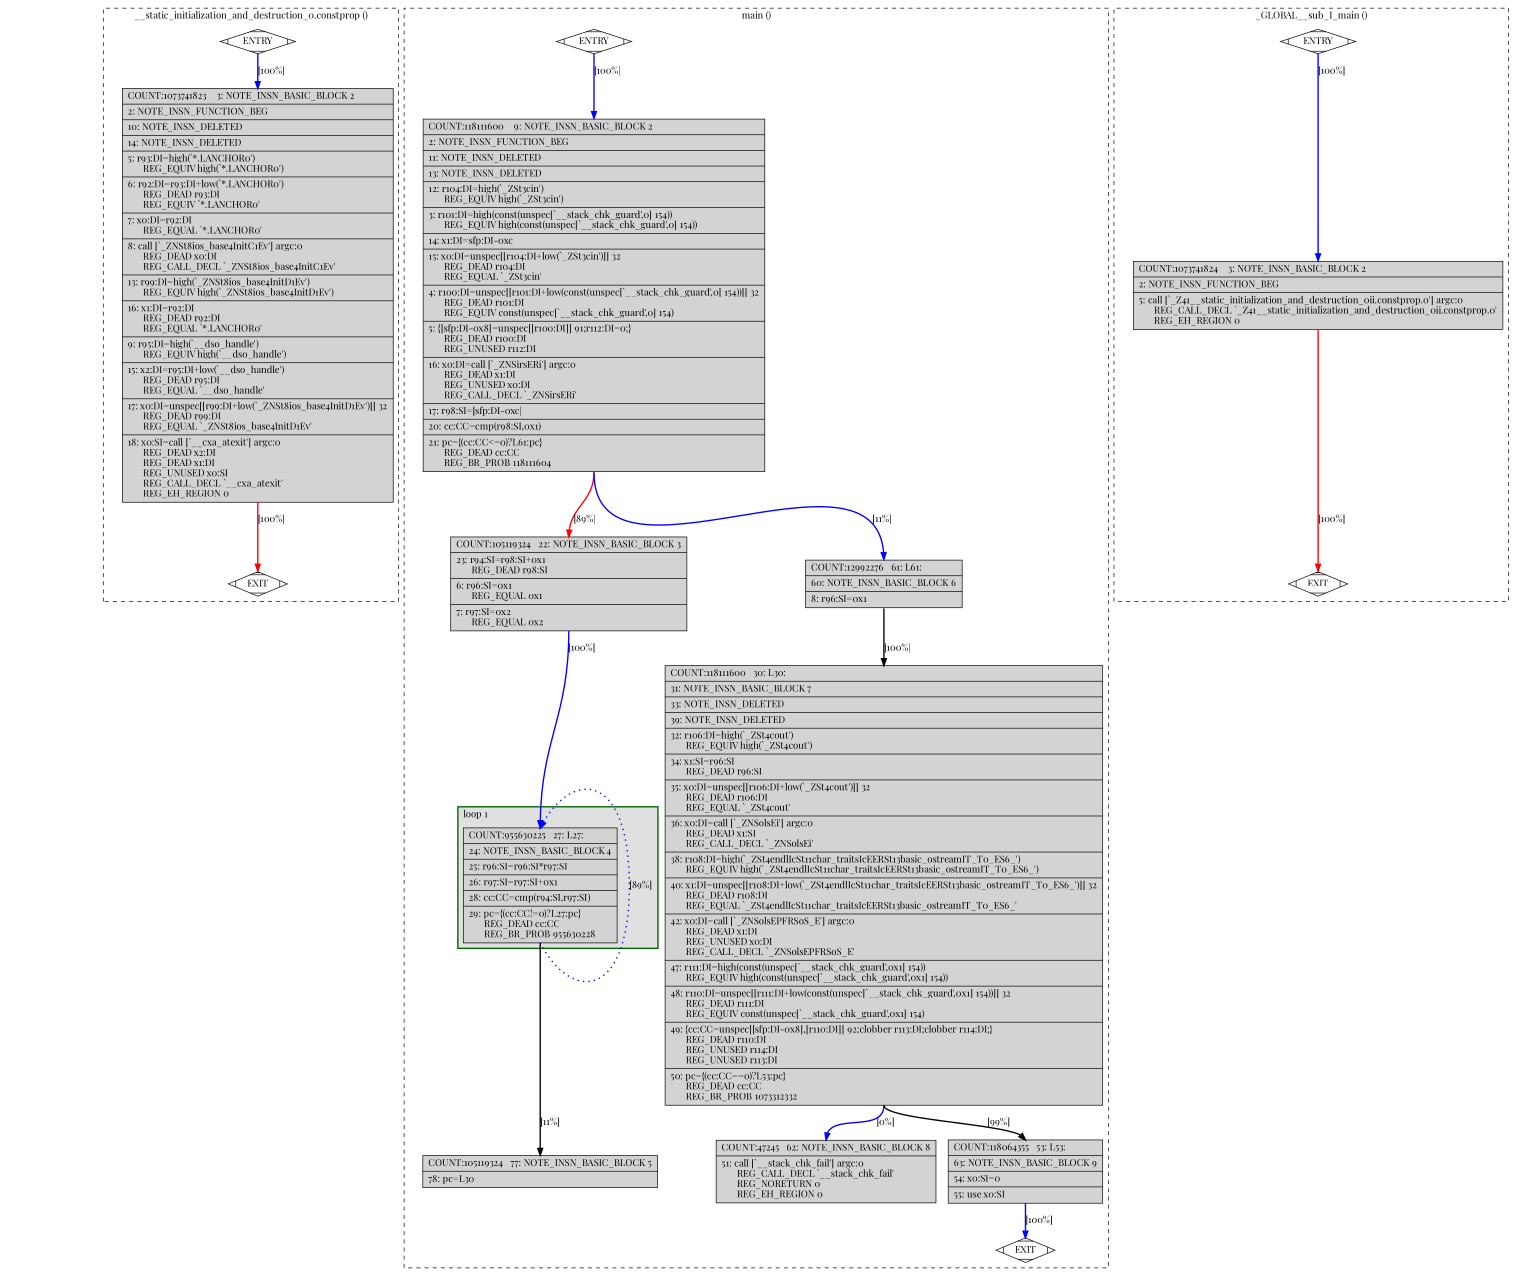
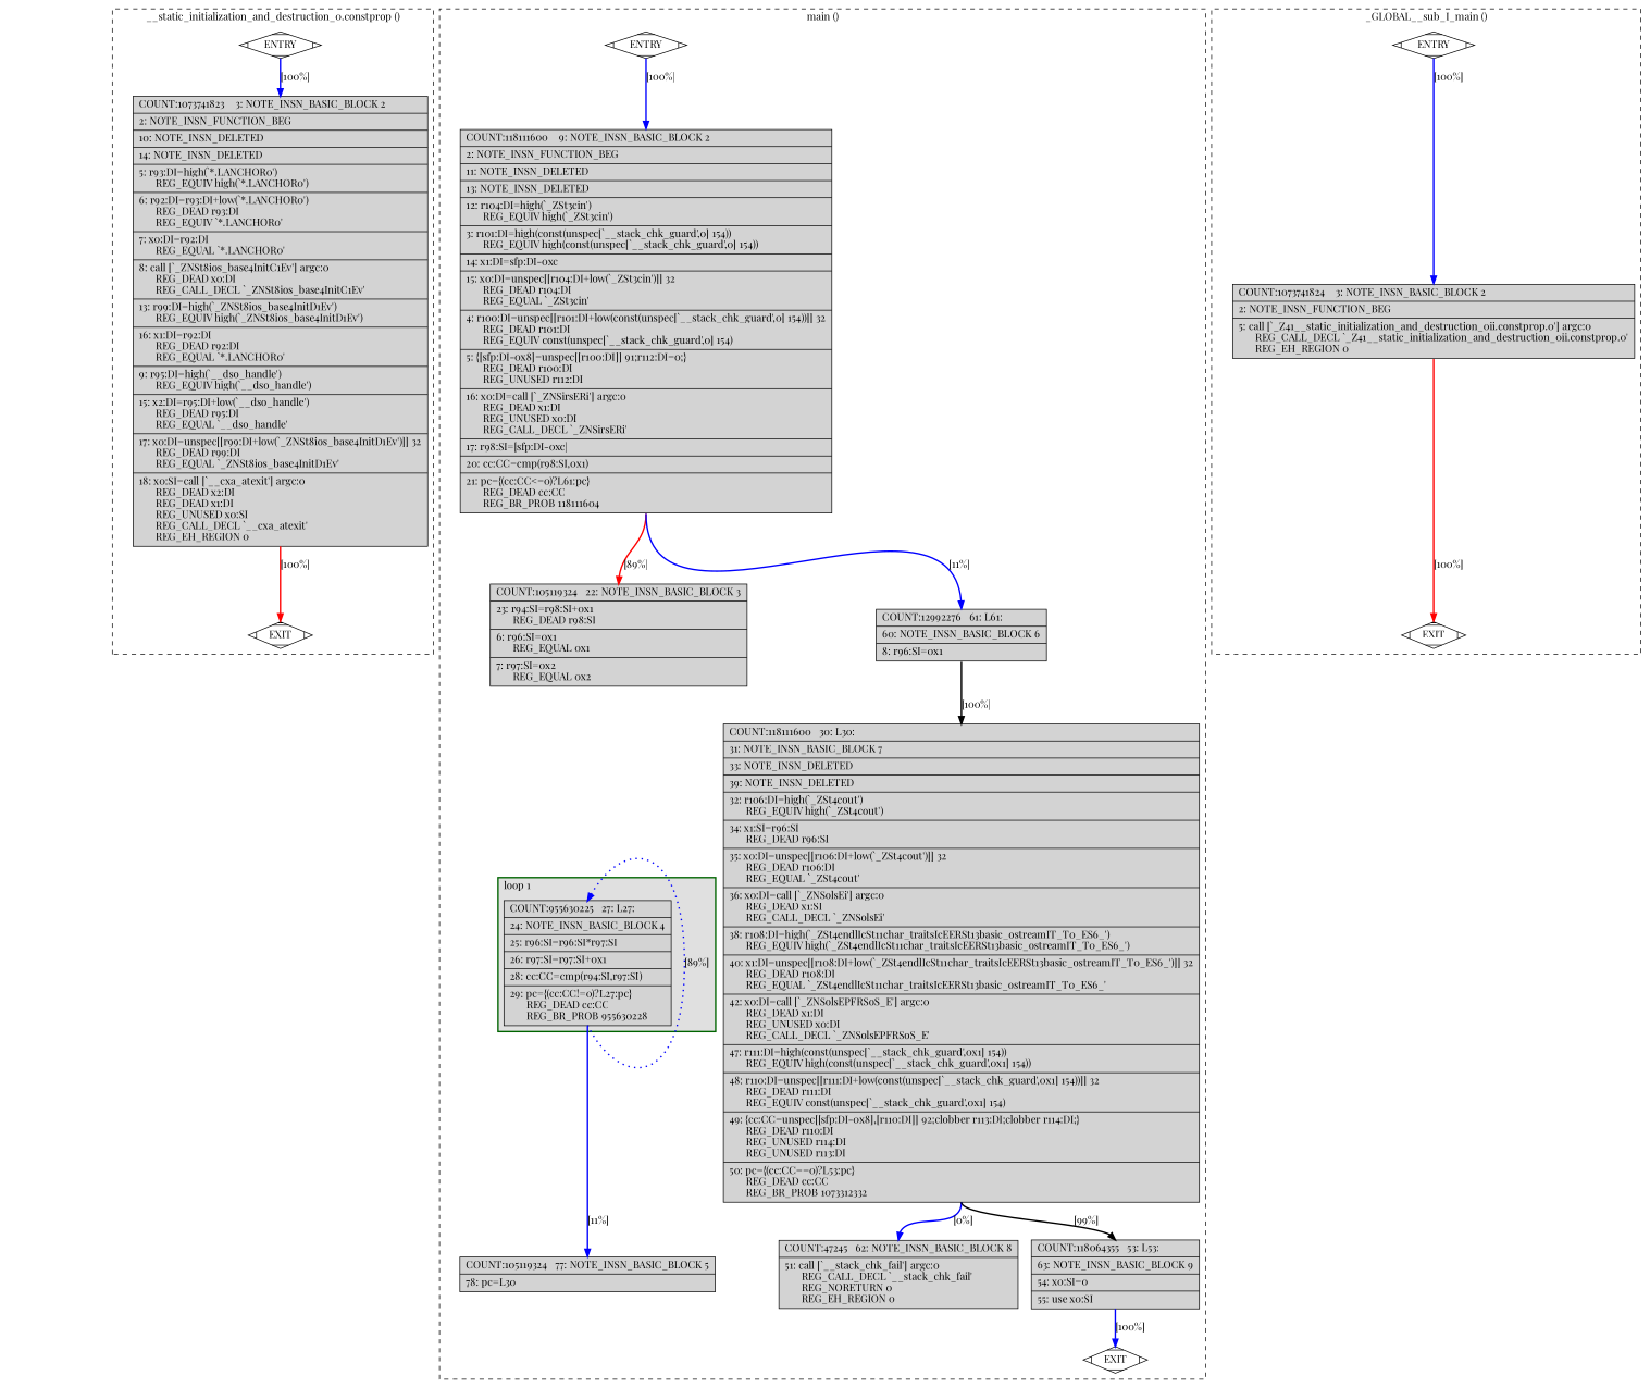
  digraph {
    fontname="Playfair Display"
    node [fillcolor=lightgrey fontname="Playfair Display" shape=record style=filled]
    edge [constraint=true fontname="Playfair Display" headport=n style="solid,bold" tailport=s color=blue weight=100]
    n1 [fillcolor=white label=ENTRY shape=Mdiamond]
    n2 [fillcolor=white label=EXIT shape=Mdiamond]
    n3 [label="{COUNT:1073741823\ \ \ \ 3:\ NOTE_INSN_BASIC_BLOCK\ 2\l|\ \ \ \ 2:\ NOTE_INSN_FUNCTION_BEG\l|\ \ \ 10:\ NOTE_INSN_DELETED\l|\ \ \ 14:\ NOTE_INSN_DELETED\l|\ \ \ \ 5:\ r93:DI=high(`*.LANCHOR0')\l\ \ \ \ \ \ REG_EQUIV\ high(`*.LANCHOR0')\l|\ \ \ \ 6:\ r92:DI=r93:DI+low(`*.LANCHOR0')\l\ \ \ \ \ \ REG_DEAD\ r93:DI\l\ \ \ \ \ \ REG_EQUIV\ `*.LANCHOR0'\l|\ \ \ \ 7:\ x0:DI=r92:DI\l\ \ \ \ \ \ REG_EQUAL\ `*.LANCHOR0'\l|\ \ \ \ 8:\ call\ [`_ZNSt8ios_base4InitC1Ev']\ argc:0\l\ \ \ \ \ \ REG_DEAD\ x0:DI\l\ \ \ \ \ \ REG_CALL_DECL\ `_ZNSt8ios_base4InitC1Ev'\l|\ \ \ 13:\ r99:DI=high(`_ZNSt8ios_base4InitD1Ev')\l\ \ \ \ \ \ REG_EQUIV\ high(`_ZNSt8ios_base4InitD1Ev')\l|\ \ \ 16:\ x1:DI=r92:DI\l\ \ \ \ \ \ REG_DEAD\ r92:DI\l\ \ \ \ \ \ REG_EQUAL\ `*.LANCHOR0'\l|\ \ \ \ 9:\ r95:DI=high(`__dso_handle')\l\ \ \ \ \ \ REG_EQUIV\ high(`__dso_handle')\l|\ \ \ 15:\ x2:DI=r95:DI+low(`__dso_handle')\l\ \ \ \ \ \ REG_DEAD\ r95:DI\l\ \ \ \ \ \ REG_EQUAL\ `__dso_handle'\l|\ \ \ 17:\ x0:DI=unspec[[r99:DI+low(`_ZNSt8ios_base4InitD1Ev')]]\ 32\l\ \ \ \ \ \ REG_DEAD\ r99:DI\l\ \ \ \ \ \ REG_EQUAL\ `_ZNSt8ios_base4InitD1Ev'\l|\ \ \ 18:\ x0:SI=call\ [`__cxa_atexit']\ argc:0\l\ \ \ \ \ \ REG_DEAD\ x2:DI\l\ \ \ \ \ \ REG_DEAD\ x1:DI\l\ \ \ \ \ \ REG_UNUSED\ x0:SI\l\ \ \ \ \ \ REG_CALL_DECL\ `__cxa_atexit'\l\ \ \ \ \ \ REG_EH_REGION\ 0\l}"]
    n4 [label="{COUNT:955630225\ \ \ 27:\ L27:\l|\ \ \ 24:\ NOTE_INSN_BASIC_BLOCK\ 4\l|\ \ \ 25:\ r96:SI=r96:SI*r97:SI\l|\ \ \ 26:\ r97:SI=r97:SI+0x1\l|\ \ \ 28:\ cc:CC=cmp(r94:SI,r97:SI)\l|\ \ \ 29:\ pc=\{(cc:CC!=0)?L27:pc\}\l\ \ \ \ \ \ REG_DEAD\ cc:CC\l\ \ \ \ \ \ REG_BR_PROB\ 955630228\l}"]
    n5 [label="{COUNT:105119324\ \ \ 77:\ NOTE_INSN_BASIC_BLOCK\ 5\l|\ \ \ 78:\ pc=L30\l}"]
    n6 [fillcolor=white label=ENTRY shape=Mdiamond]
    n7 [fillcolor=white label=EXIT shape=Mdiamond]
    n8 [label="{COUNT:118111600\ \ \ \ 9:\ NOTE_INSN_BASIC_BLOCK\ 2\l|\ \ \ \ 2:\ NOTE_INSN_FUNCTION_BEG\l|\ \ \ 11:\ NOTE_INSN_DELETED\l|\ \ \ 13:\ NOTE_INSN_DELETED\l|\ \ \ 12:\ r104:DI=high(`_ZSt3cin')\l\ \ \ \ \ \ REG_EQUIV\ high(`_ZSt3cin')\l|\ \ \ \ 3:\ r101:DI=high(const(unspec[`__stack_chk_guard',0]\ 154))\l\ \ \ \ \ \ REG_EQUIV\ high(const(unspec[`__stack_chk_guard',0]\ 154))\l|\ \ \ 14:\ x1:DI=sfp:DI-0xc\l|\ \ \ 15:\ x0:DI=unspec[[r104:DI+low(`_ZSt3cin')]]\ 32\l\ \ \ \ \ \ REG_DEAD\ r104:DI\l\ \ \ \ \ \ REG_EQUAL\ `_ZSt3cin'\l|\ \ \ \ 4:\ r100:DI=unspec[[r101:DI+low(const(unspec[`__stack_chk_guard',0]\ 154))]]\ 32\l\ \ \ \ \ \ REG_DEAD\ r101:DI\l\ \ \ \ \ \ REG_EQUIV\ const(unspec[`__stack_chk_guard',0]\ 154)\l|\ \ \ \ 5:\ \{[sfp:DI-0x8]=unspec[[r100:DI]]\ 91;r112:DI=0;\}\l\ \ \ \ \ \ REG_DEAD\ r100:DI\l\ \ \ \ \ \ REG_UNUSED\ r112:DI\l|\ \ \ 16:\ x0:DI=call\ [`_ZNSirsERi']\ argc:0\l\ \ \ \ \ \ REG_DEAD\ x1:DI\l\ \ \ \ \ \ REG_UNUSED\ x0:DI\l\ \ \ \ \ \ REG_CALL_DECL\ `_ZNSirsERi'\l|\ \ \ 17:\ r98:SI=[sfp:DI-0xc]\l|\ \ \ 20:\ cc:CC=cmp(r98:SI,0x1)\l|\ \ \ 21:\ pc=\{(cc:CC\<=0)?L61:pc\}\l\ \ \ \ \ \ REG_DEAD\ cc:CC\l\ \ \ \ \ \ REG_BR_PROB\ 118111604\l}"]
    n9 [label="{COUNT:105119324\ \ \ 22:\ NOTE_INSN_BASIC_BLOCK\ 3\l|\ \ \ 23:\ r94:SI=r98:SI+0x1\l\ \ \ \ \ \ REG_DEAD\ r98:SI\l|\ \ \ \ 6:\ r96:SI=0x1\l\ \ \ \ \ \ REG_EQUAL\ 0x1\l|\ \ \ \ 7:\ r97:SI=0x2\l\ \ \ \ \ \ REG_EQUAL\ 0x2\l}"]
    n10 [label="{COUNT:12992276\ \ \ 61:\ L61:\l|\ \ \ 60:\ NOTE_INSN_BASIC_BLOCK\ 6\l|\ \ \ \ 8:\ r96:SI=0x1\l}"]
    n11 [label="{COUNT:118111600\ \ \ 30:\ L30:\l|\ \ \ 31:\ NOTE_INSN_BASIC_BLOCK\ 7\l|\ \ \ 33:\ NOTE_INSN_DELETED\l|\ \ \ 39:\ NOTE_INSN_DELETED\l|\ \ \ 32:\ r106:DI=high(`_ZSt4cout')\l\ \ \ \ \ \ REG_EQUIV\ high(`_ZSt4cout')\l|\ \ \ 34:\ x1:SI=r96:SI\l\ \ \ \ \ \ REG_DEAD\ r96:SI\l|\ \ \ 35:\ x0:DI=unspec[[r106:DI+low(`_ZSt4cout')]]\ 32\l\ \ \ \ \ \ REG_DEAD\ r106:DI\l\ \ \ \ \ \ REG_EQUAL\ `_ZSt4cout'\l|\ \ \ 36:\ x0:DI=call\ [`_ZNSolsEi']\ argc:0\l\ \ \ \ \ \ REG_DEAD\ x1:SI\l\ \ \ \ \ \ REG_CALL_DECL\ `_ZNSolsEi'\l|\ \ \ 38:\ r108:DI=high(`_ZSt4endlIcSt11char_traitsIcEERSt13basic_ostreamIT_T0_ES6_')\l\ \ \ \ \ \ REG_EQUIV\ high(`_ZSt4endlIcSt11char_traitsIcEERSt13basic_ostreamIT_T0_ES6_')\l|\ \ \ 40:\ x1:DI=unspec[[r108:DI+low(`_ZSt4endlIcSt11char_traitsIcEERSt13basic_ostreamIT_T0_ES6_')]]\ 32\l\ \ \ \ \ \ REG_DEAD\ r108:DI\l\ \ \ \ \ \ REG_EQUAL\ `_ZSt4endlIcSt11char_traitsIcEERSt13basic_ostreamIT_T0_ES6_'\l|\ \ \ 42:\ x0:DI=call\ [`_ZNSolsEPFRSoS_E']\ argc:0\l\ \ \ \ \ \ REG_DEAD\ x1:DI\l\ \ \ \ \ \ REG_UNUSED\ x0:DI\l\ \ \ \ \ \ REG_CALL_DECL\ `_ZNSolsEPFRSoS_E'\l|\ \ \ 47:\ r111:DI=high(const(unspec[`__stack_chk_guard',0x1]\ 154))\l\ \ \ \ \ \ REG_EQUIV\ high(const(unspec[`__stack_chk_guard',0x1]\ 154))\l|\ \ \ 48:\ r110:DI=unspec[[r111:DI+low(const(unspec[`__stack_chk_guard',0x1]\ 154))]]\ 32\l\ \ \ \ \ \ REG_DEAD\ r111:DI\l\ \ \ \ \ \ REG_EQUIV\ const(unspec[`__stack_chk_guard',0x1]\ 154)\l|\ \ \ 49:\ \{cc:CC=unspec[[sfp:DI-0x8],[r110:DI]]\ 92;clobber\ r113:DI;clobber\ r114:DI;\}\l\ \ \ \ \ \ REG_DEAD\ r110:DI\l\ \ \ \ \ \ REG_UNUSED\ r114:DI\l\ \ \ \ \ \ REG_UNUSED\ r113:DI\l|\ \ \ 50:\ pc=\{(cc:CC==0)?L53:pc\}\l\ \ \ \ \ \ REG_DEAD\ cc:CC\l\ \ \ \ \ \ REG_BR_PROB\ 1073312332\l}"]
    n12 [label="{COUNT:47245\ \ \ 62:\ NOTE_INSN_BASIC_BLOCK\ 8\l|\ \ \ 51:\ call\ [`__stack_chk_fail']\ argc:0\l\ \ \ \ \ \ REG_CALL_DECL\ `__stack_chk_fail'\l\ \ \ \ \ \ REG_NORETURN\ 0\l\ \ \ \ \ \ REG_EH_REGION\ 0\l}"]
    n13 [label="{COUNT:118064355\ \ \ 53:\ L53:\l|\ \ \ 63:\ NOTE_INSN_BASIC_BLOCK\ 9\l|\ \ \ 54:\ x0:SI=0\l|\ \ \ 55:\ use\ x0:SI\l}"]
    n14 [fillcolor=white label=ENTRY shape=Mdiamond]
    n15 [fillcolor=white label=EXIT shape=Mdiamond]
    n16 [label="{COUNT:1073741824\ \ \ \ 3:\ NOTE_INSN_BASIC_BLOCK\ 2\l|\ \ \ \ 2:\ NOTE_INSN_FUNCTION_BEG\l|\ \ \ \ 5:\ call\ [`_Z41__static_initialization_and_destruction_0ii.constprop.0']\ argc:0\l\ \ \ \ \ \ REG_CALL_DECL\ `_Z41__static_initialization_and_destruction_0ii.constprop.0'\l\ \ \ \ \ \ REG_EH_REGION\ 0\l}"]
    subgraph cluster_1 {
      color=black
      label="__static_initialization_and_destruction_0.constprop ()"
      style=dashed
      n1
      n2
      n3
    }
    subgraph cluster_2 {
      color=black
      label="main ()"
      style=dashed
      n5
      n6
      n7
      n8
      n9
      n10
      n11
      n12
      n13
      subgraph cluster_3 {
        color=darkgreen
        fillcolor=grey88
        label="loop 1"
        labeljust=l
        penwidth=2
        style=filled
        n4
      }
    }
    subgraph cluster_4 {
      color=black
      label="_GLOBAL__sub_I_main ()"
      style=dashed
      n14
      n15
      n16
    }
    n1 -> n2 [style=invis color="" weight=""]
    n1 -> n3 [label="[100%]"]
    n3 -> n2 [color=red label="[100%]" weight=10]
    n4 -> n4 [constraint=false label="[89%]" style="dotted,bold" weight=10]
-   n4 -> n5 [color=black label="[11%]"]
+   n4 -> n5 [label="[11%]"]
    n6 -> n7 [style=invis color="" weight=""]
    n6 -> n8 [label="[100%]"]
    n8 -> n9 [color=red label="[89%]"]
    n8 -> n10 [label="[11%]" weight=10]
-   n9 -> n4 [label="[100%]"]
    n10 -> n11 [color=black label="[100%]"]
    n11 -> n12 [label="[0%]"]
    n11 -> n13 [color=black label="[99%]" weight=10]
    n13 -> n7 [label="[100%]"]
    n14 -> n15 [style=invis color="" weight=""]
    n14 -> n16 [label="[100%]"]
    n16 -> n15 [color=red label="[100%]" weight=10]
  }
